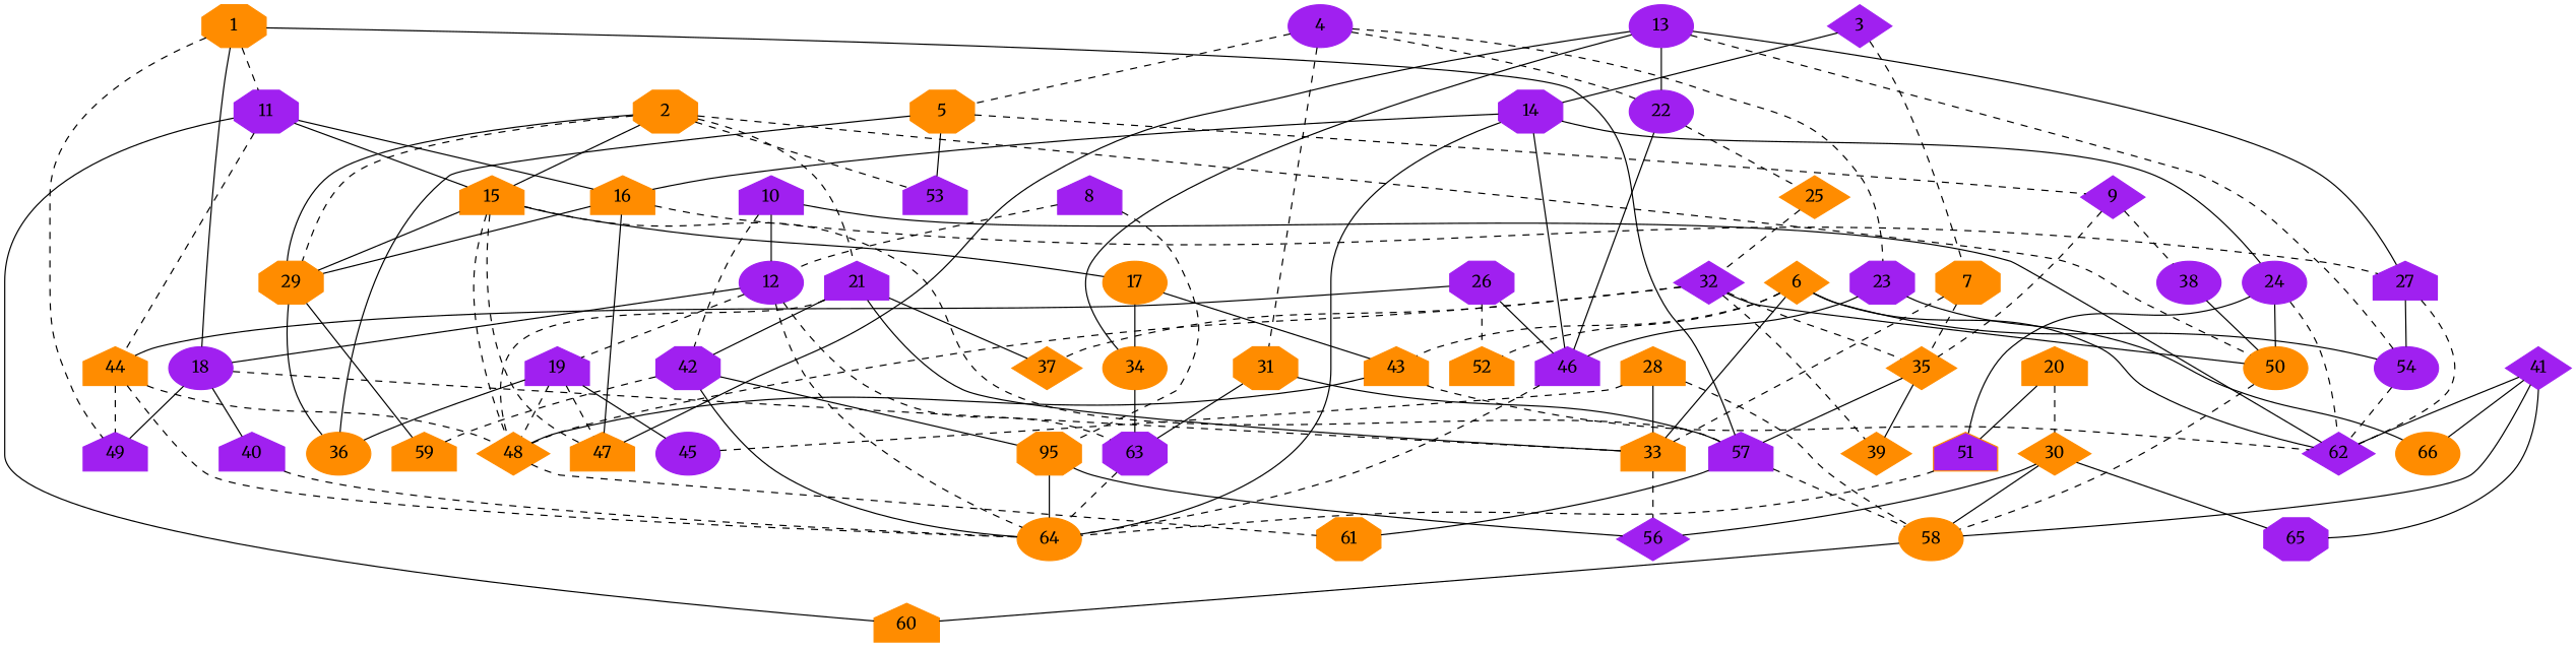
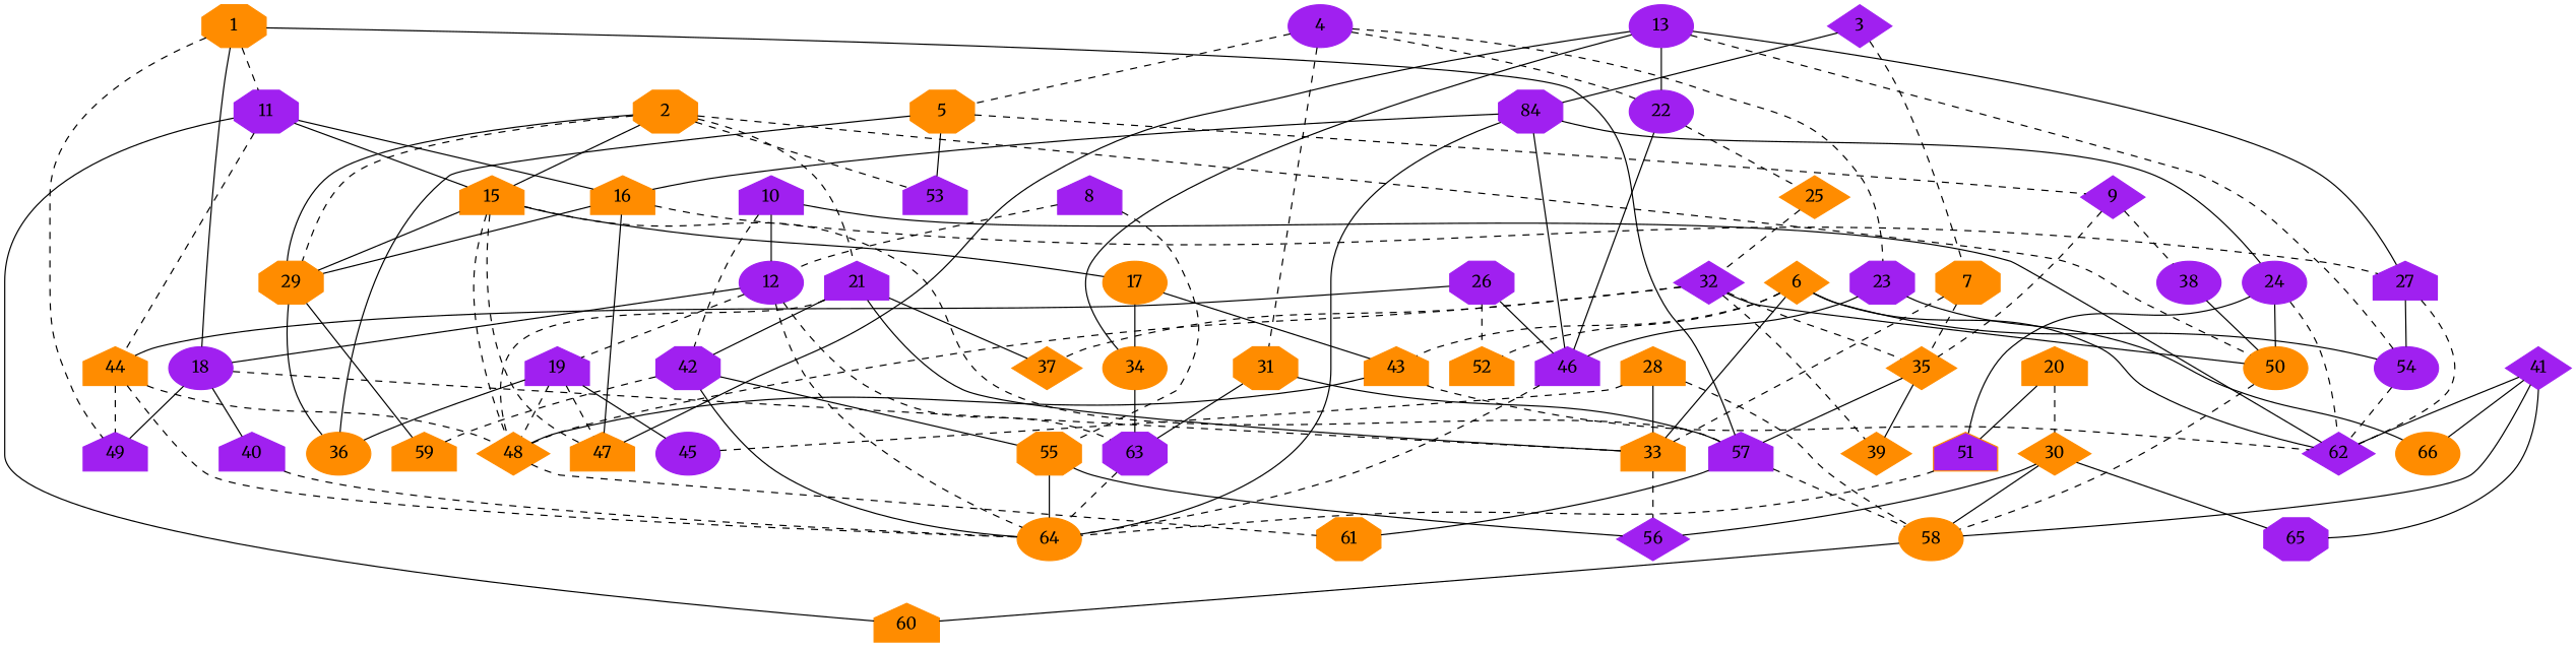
  graph {
    fontname=Merriweather
    node [color=darkorange fontname=Merriweather shape=house style=filled]
    edge [fontname=Merriweather style=solid]
    1 [shape=octagon]
    11 [color=purple shape=octagon]
    18 [color=purple shape=ellipse]
    49 [color=purple]
    57 [color=purple]
    15
    16
    44
    60
    33
    40 [color=purple]
    58 [shape=ellipse]
    61 [shape=octagon]
    2 [shape=octagon]
    21 [color=purple]
    29 [shape=octagon]
    50 [shape=ellipse]
    53 [color=purple]
    47
    17 [shape=ellipse]
    48 [shape=diamond]
    42 [color=purple shape=octagon]
    37 [shape=diamond]
    36 [shape=ellipse]
    59
    3 [color=purple shape=diamond]
    7 [shape=octagon]
-   14 [color=purple shape=octagon]
+   14 [color=purple shape=octagon label=84]
    35 [shape=diamond]
    64 [shape=ellipse]
    24 [color=purple shape=ellipse]
    46 [color=purple]
    4 [color=purple shape=ellipse]
    5 [shape=octagon]
    22 [color=purple shape=ellipse]
    23 [color=purple shape=octagon]
    31 [shape=octagon]
    9 [color=purple shape=diamond]
    25 [shape=diamond]
    66 [shape=ellipse]
    63 [color=purple shape=octagon]
    38 [color=purple shape=ellipse]
    6 [shape=diamond]
    43
    52
    54 [color=purple shape=ellipse]
    62 [color=purple shape=diamond]
    56 [color=purple shape=diamond]
    39 [shape=diamond]
    8 [color=purple]
    12 [color=purple shape=ellipse]
-   55 [shape=octagon label=95]
+   55 [shape=octagon]
    19 [color=purple]
    10 [color=purple]
    27 [color=purple]
    45 [color=purple shape=ellipse]
    13 [color=purple shape=ellipse]
    34 [shape=ellipse]
    51 [fillcolor=purple]
    30 [shape=diamond]
    20
    65 [color=purple shape=octagon]
    32 [color=purple shape=diamond]
    26 [color=purple shape=octagon]
    28
    41 [color=purple shape=diamond]
    1 -- 11 [style=dashed]
    1 -- 18
    1 -- 49 [style=dashed]
    1 -- 57
    11 -- 15
    11 -- 16
    11 -- 44 [style=dashed]
    11 -- 60
    18 -- 49
    18 -- 33 [style=dashed]
    18 -- 40
    57 -- 58 [style=dashed]
    57 -- 61
    15 -- 57 [style=dashed]
    15 -- 29
    15 -- 47 [style=dashed]
    15 -- 17
    15 -- 48 [style=dashed]
    16 -- 29
    16 -- 47
    16 -- 27 [style=dashed]
    44 -- 49 [style=dashed]
    44 -- 48 [style=dashed]
    44 -- 64 [style=dashed]
    33 -- 56 [style=dashed]
    40 -- 64 [style=dashed]
    58 -- 60
    2 -- 15
    2 -- 21 [style=dashed]
    2 -- 29
    2 -- 29 [style=dashed]
    2 -- 50 [style=dashed]
    2 -- 53 [style=dashed]
    21 -- 33
    21 -- 48 [style=dashed]
    21 -- 42
    21 -- 37
    29 -- 36
    29 -- 59
    50 -- 58 [style=dashed]
    17 -- 43
    17 -- 34
    48 -- 61 [style=dashed]
    42 -- 59 [style=dashed]
    42 -- 64
    42 -- 55
    3 -- 7 [style=dashed]
    3 -- 14
    7 -- 33 [style=dashed]
    7 -- 35 [style=dashed]
    14 -- 16
    14 -- 64
    14 -- 24
    14 -- 46
    35 -- 57
    35 -- 39
    24 -- 50
    24 -- 62 [style=dashed]
    24 -- 51
    46 -- 64 [style=dashed]
    4 -- 5 [style=dashed]
    4 -- 22 [style=dashed]
    4 -- 23 [style=dashed]
    4 -- 31 [style=dashed]
    5 -- 53
    5 -- 36
    5 -- 9 [style=dashed]
    22 -- 46
    22 -- 25 [style=dashed]
    23 -- 46
    23 -- 66
    31 -- 57
    31 -- 63
    9 -- 35 [style=dashed]
    9 -- 38 [style=dashed]
    25 -- 32 [style=dashed]
    63 -- 64 [style=dashed]
    38 -- 50
    6 -- 33
    6 -- 43 [style=dashed]
    6 -- 52 [style=dashed]
    6 -- 54
    6 -- 62
    43 -- 48
    43 -- 62 [style=dashed]
    54 -- 62 [style=dashed]
    8 -- 12 [style=dashed]
    8 -- 55 [style=dashed]
    12 -- 18
    12 -- 64 [style=dashed]
    12 -- 63 [style=dashed]
    12 -- 19 [style=dashed]
    55 -- 64
    55 -- 56
    19 -- 47 [style=dashed]
    19 -- 48 [style=dashed]
    19 -- 36
    19 -- 45
    10 -- 42 [style=dashed]
    10 -- 62
    10 -- 12
    27 -- 54
    27 -- 62 [style=dashed]
    13 -- 47
    13 -- 22
    13 -- 54 [style=dashed]
    13 -- 27
    13 -- 34
    34 -- 63
    51 -- 64 [style=dashed]
    30 -- 58
    30 -- 56
    30 -- 65
    20 -- 51
    20 -- 30 [style=dashed]
    32 -- 50
    32 -- 48 [style=dashed]
    32 -- 37 [style=dashed]
    32 -- 35 [style=dashed]
    32 -- 39 [style=dashed]
    26 -- 44
    26 -- 46
    26 -- 52 [style=dashed]
    28 -- 33
    28 -- 58 [style=dashed]
    28 -- 45 [style=dashed]
    41 -- 58
    41 -- 66
    41 -- 62
    41 -- 65
  }
